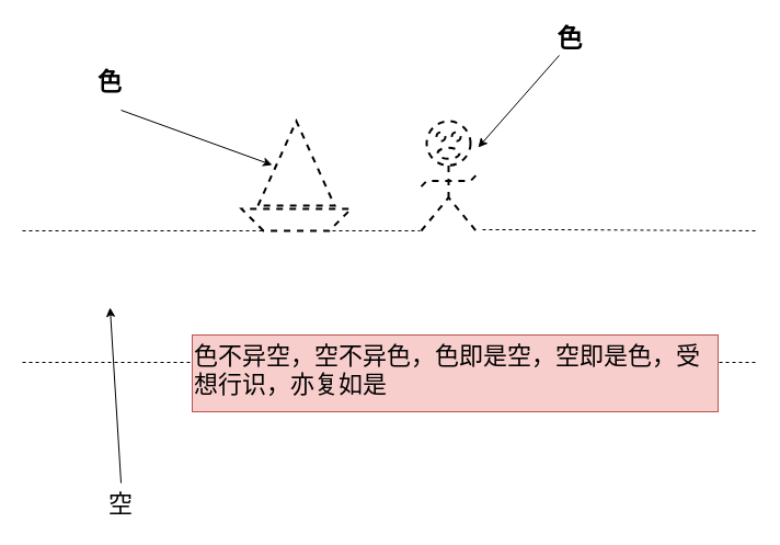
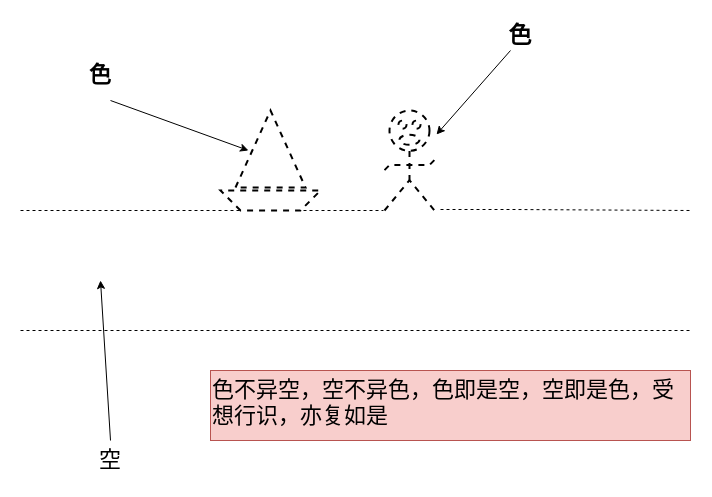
  <mxCell id="0" />
  <mxCell id="1" parent="0" />
  <mxCell id="2" value="" style="endArrow=none;dashed=1;html=1;rounded=0;" edge="1" parent="1"><mxGeometry width="50" height="50" relative="1" as="geometry"><mxPoint x="20" y="210" as="sourcePoint" /><mxPoint x="240" y="210" as="targetPoint" /></mxGeometry></mxCell>
  <mxCell id="3" value="" style="endArrow=none;dashed=1;html=1;rounded=0;exitX=1;exitY=1;exitDx=0;exitDy=0;exitPerimeter=0;" edge="1" parent="1"><mxGeometry width="50" height="50" relative="1" as="geometry"><mxPoint x="303" y="210" as="sourcePoint" /><mxPoint x="383" y="210" as="targetPoint" /><Array as="points"><mxPoint x="373" y="210" /></Array></mxGeometry></mxCell>
  <mxCell id="4" value="" style="endArrow=none;dashed=1;html=1;rounded=0;" edge="1" parent="1"><mxGeometry width="50" height="50" relative="1" as="geometry"><mxPoint x="20" y="330" as="sourcePoint" /><mxPoint x="690" y="330" as="targetPoint" /></mxGeometry></mxCell>
  <mxCell id="5" value="" style="verticalLabelPosition=bottom;html=1;verticalAlign=top;strokeWidth=2;shape=mxgraph.lean_mapping.boat_shipment;align=center;dashed=1;" vertex="1" parent="1"><mxGeometry x="220" y="110" width="100" height="100" as="geometry" /></mxCell>
  <mxCell id="6" value="" style="verticalLabelPosition=bottom;html=1;verticalAlign=top;strokeWidth=2;shape=mxgraph.lean_mapping.verbal;pointerEvents=1;dashed=1;" vertex="1" parent="1"><mxGeometry x="384" y="110" width="50" height="100" as="geometry" /></mxCell>
  <mxCell id="7" value="" style="endArrow=none;dashed=1;html=1;rounded=0;exitX=1;exitY=1;exitDx=0;exitDy=0;exitPerimeter=0;" edge="1" parent="1"><mxGeometry width="50" height="50" relative="1" as="geometry"><mxPoint x="440" y="209" as="sourcePoint" /><mxPoint x="690" y="210" as="targetPoint" /><Array as="points"><mxPoint x="510" y="209" /></Array></mxGeometry></mxCell>
  <mxCell id="8" value="" style="endArrow=classic;html=1;rounded=0;entryX=0.28;entryY=0.4;entryDx=0;entryDy=0;entryPerimeter=0;" edge="1" parent="1" target="5"><mxGeometry width="50" height="50" relative="1" as="geometry"><mxPoint x="110" y="100" as="sourcePoint" /><mxPoint x="160" y="50" as="targetPoint" /></mxGeometry></mxCell>
  <mxCell id="9" value="" style="endArrow=classic;html=1;rounded=0;entryX=1.04;entryY=0.24;entryDx=0;entryDy=0;entryPerimeter=0;" edge="1" parent="1" target="6"><mxGeometry width="50" height="50" relative="1" as="geometry"><mxPoint x="510" y="50" as="sourcePoint" /><mxPoint x="620" y="91.25" as="targetPoint" /></mxGeometry></mxCell>
  <mxCell id="10" value="色" style="text;html=1;strokeColor=none;fillColor=none;align=center;verticalAlign=middle;whiteSpace=wrap;rounded=0;dashed=1;fontSize=22;fontStyle=1" vertex="1" parent="1"><mxGeometry x="70" y="60" width="60" height="30" as="geometry" /></mxCell>
  <mxCell id="11" value="色" style="text;html=1;strokeColor=none;fillColor=none;align=center;verticalAlign=middle;whiteSpace=wrap;rounded=0;dashed=1;strokeWidth=8;fontSize=23;fontStyle=1" vertex="1" parent="1"><mxGeometry x="490" y="20" width="60" height="30" as="geometry" /></mxCell>
  <mxCell id="12" value="" style="endArrow=classic;html=1;rounded=0;fontSize=22;" edge="1" parent="1"><mxGeometry width="50" height="50" relative="1" as="geometry"><mxPoint x="110" y="440" as="sourcePoint" /><mxPoint x="100" y="280" as="targetPoint" /></mxGeometry></mxCell>
  <mxCell id="13" value="空" style="text;html=1;strokeColor=none;fillColor=none;align=center;verticalAlign=middle;whiteSpace=wrap;rounded=0;dashed=1;fontSize=22;" vertex="1" parent="1"><mxGeometry x="80" y="445" width="60" height="30" as="geometry" /></mxCell>
- <mxCell id="14" value="色不异空，空不异色，色即是空，空即是色，受想行识，亦复如是" style="text;whiteSpace=wrap;html=1;fontSize=22;fillColor=#f8cecc;strokeColor=#b85450;" vertex="1" parent="1"><mxGeometry x="175" y="305" width="480" height="70" as="geometry" /></mxCell>
+ <mxCell id="14" value="色不异空，空不异色，色即是空，空即是色，受想行识，亦复如是" style="text;whiteSpace=wrap;html=1;fontSize=22;fillColor=#f8cecc;strokeColor=#b85450;" vertex="1" parent="1"><mxGeometry x="210" y="370" width="480" height="70" as="geometry" /></mxCell>
